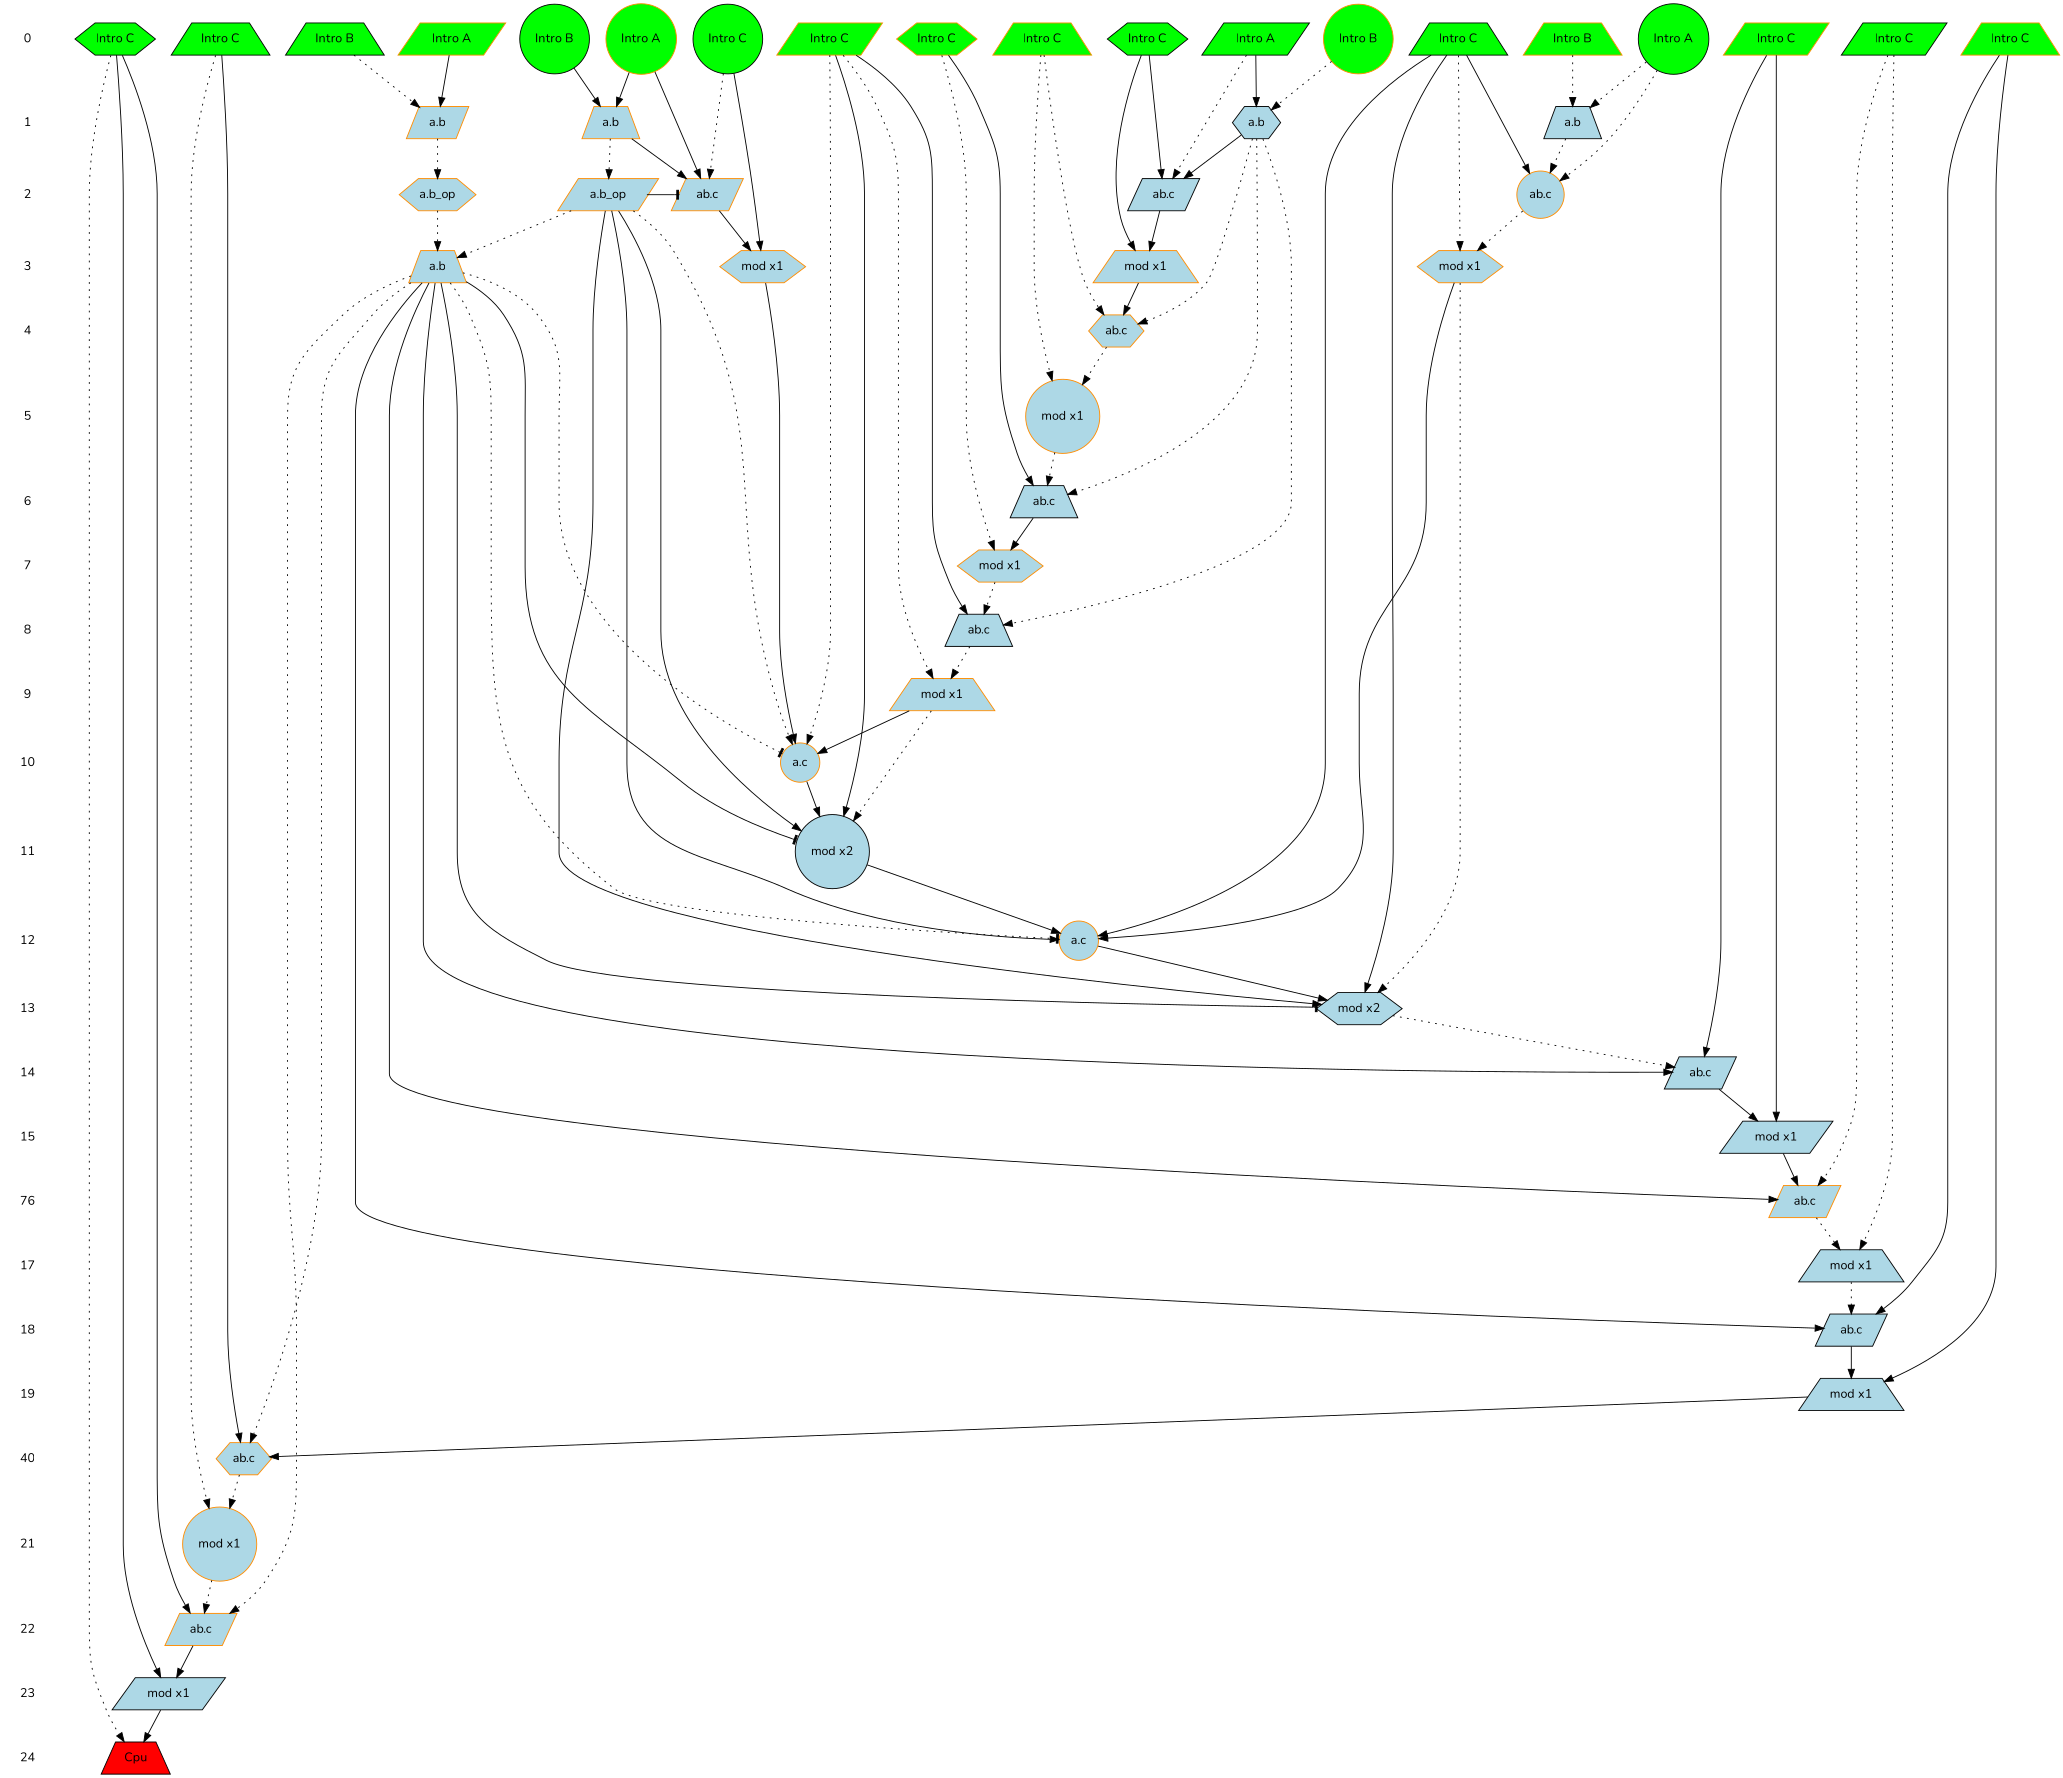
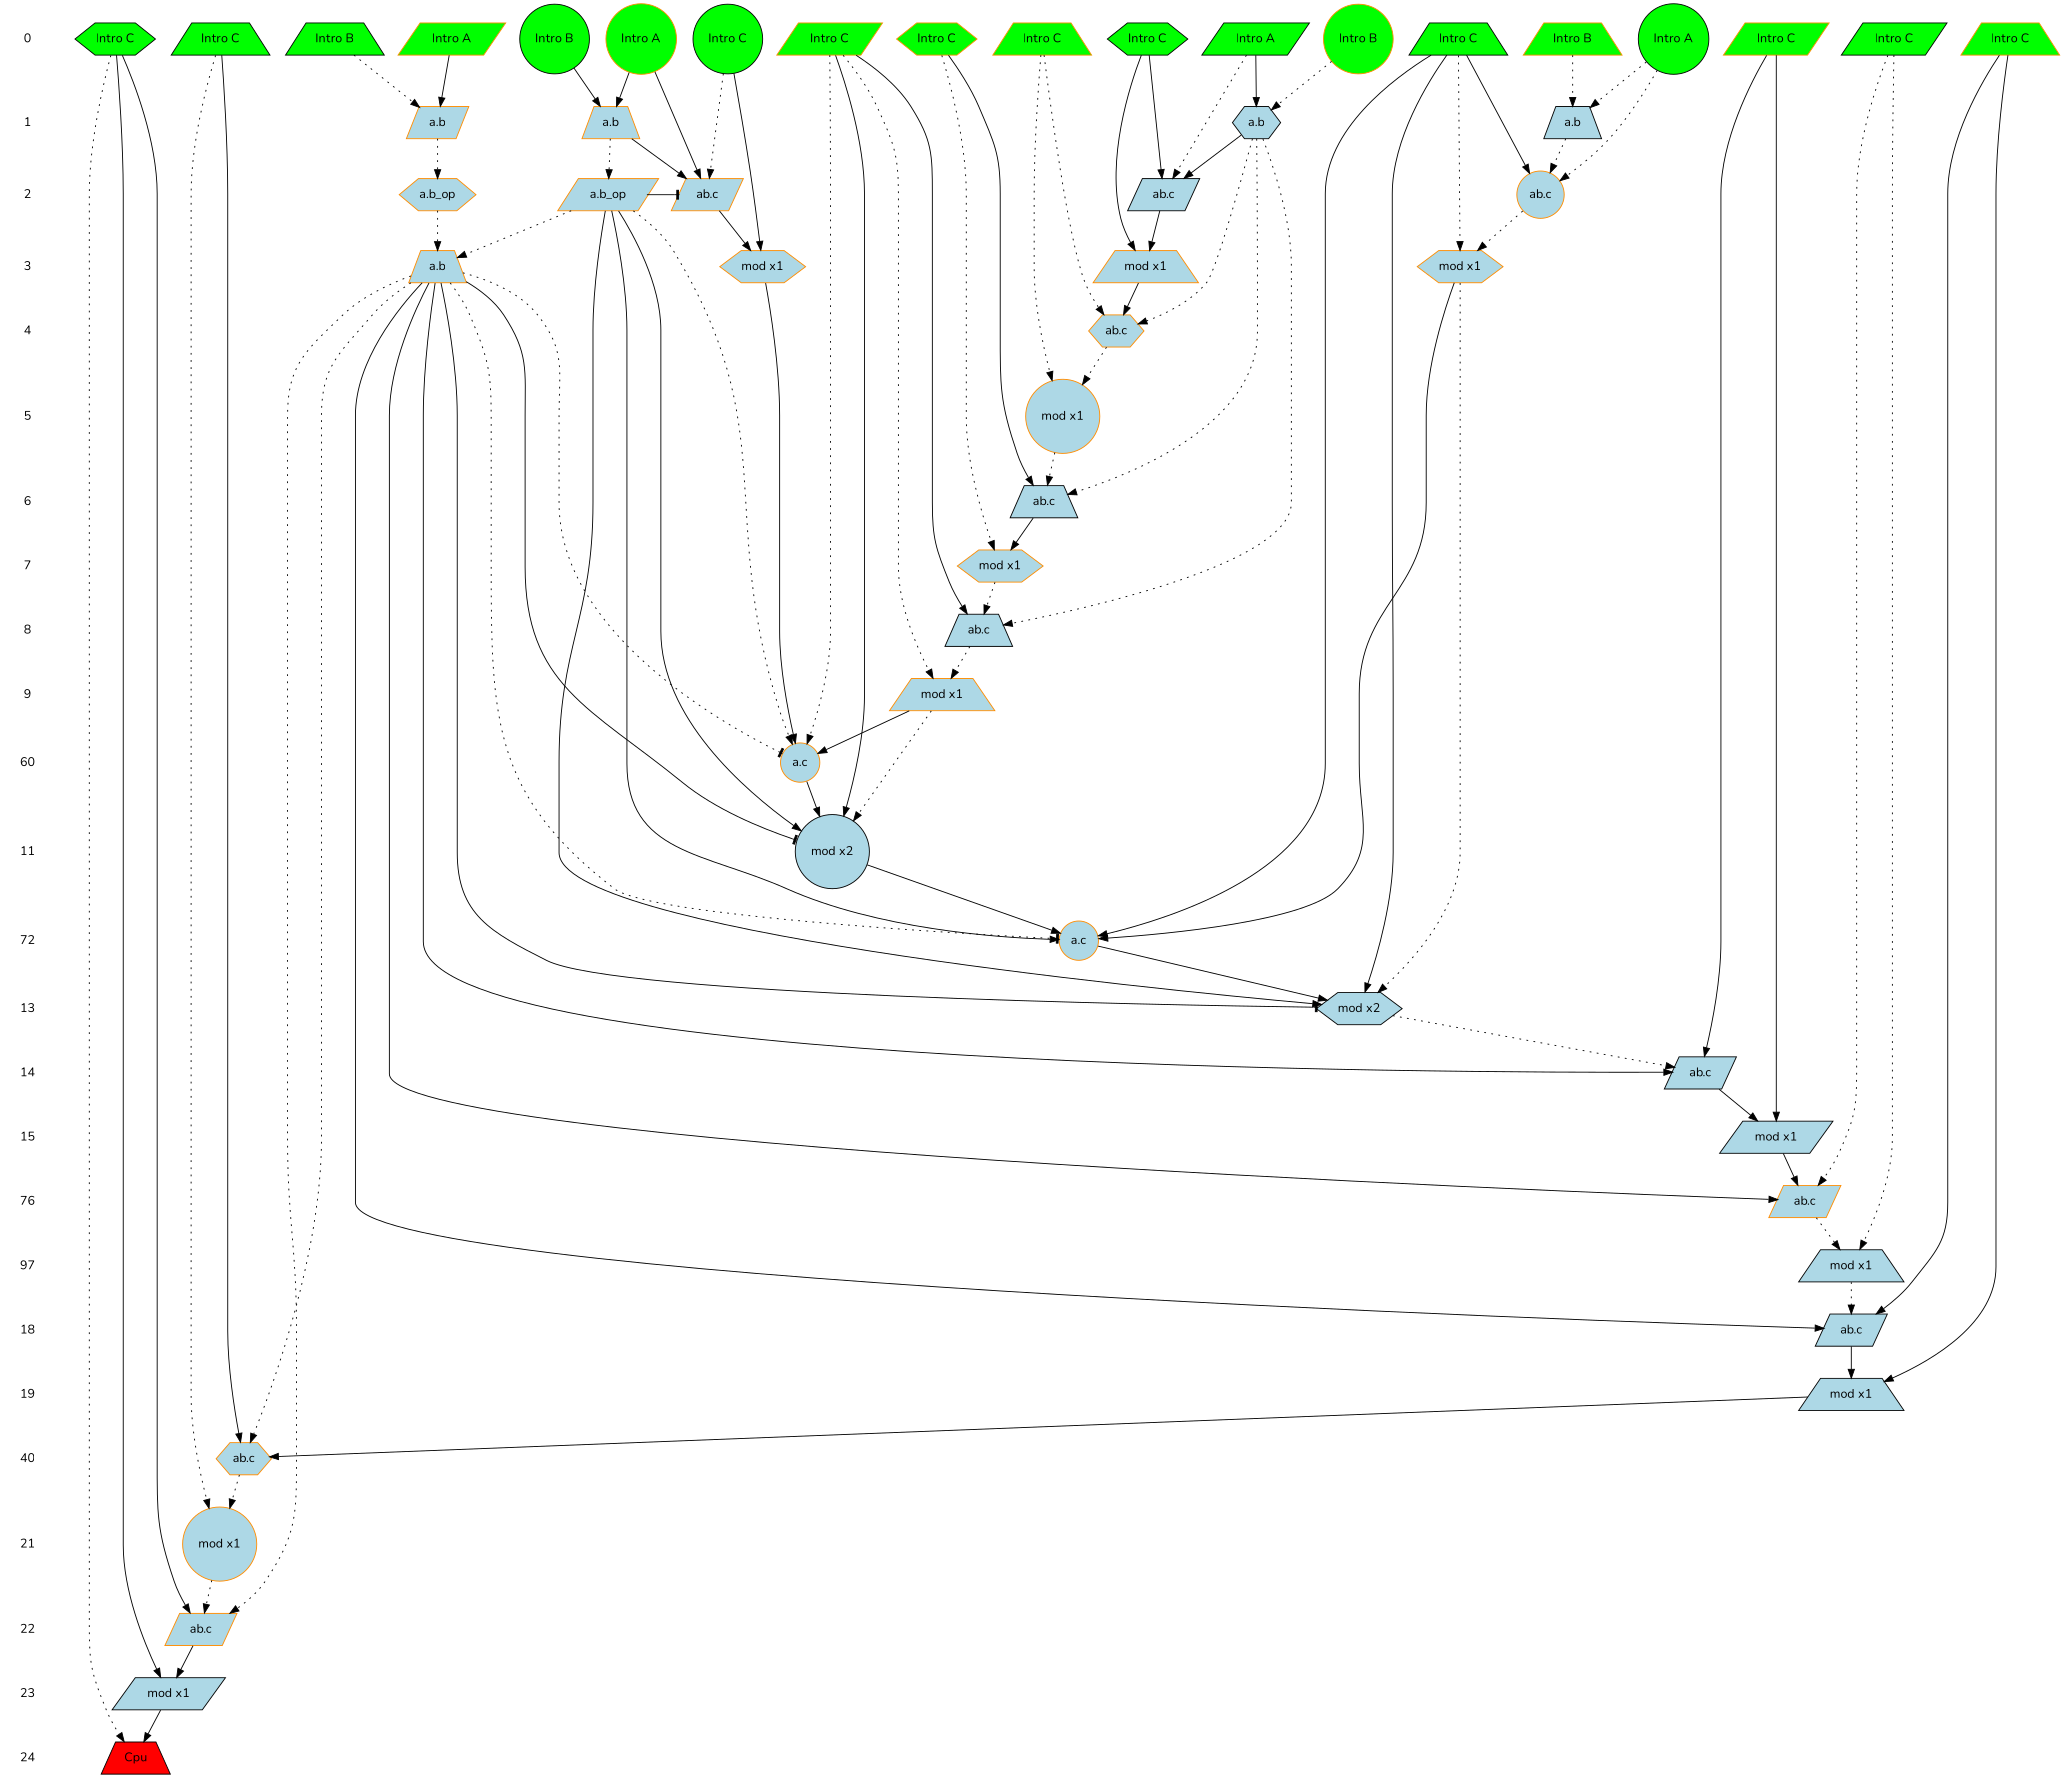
  digraph {
    fontname=Nunito
    ranksep=.5
    node [color=darkorange fontname=Nunito shape=plaintext fillcolor=lightblue style=filled]
    edge [fontname=Nunito style=solid]
    0 [fillcolor="" style=""]
    n2 [color=black fillcolor=green label="Intro B" shape=trapezium]
    n3 [color=black fillcolor=green label="Intro B" shape=circle]
    n4 [color=black fillcolor=green label="Intro A" shape=parallelogram]
    n5 [fillcolor=green label="Intro A" shape=parallelogram]
    n6 [fillcolor=green label="Intro B" shape=circle]
    n7 [fillcolor=green label="Intro A" shape=circle]
    n8 [fillcolor=green label="Intro B" shape=trapezium]
    n9 [color=black fillcolor=green label="Intro A" shape=circle]
    n10 [fillcolor=green label="Intro C" shape=trapezium]
    n11 [color=black fillcolor=green label="Intro C" shape=trapezium]
    n12 [color=black fillcolor=green label="Intro C" shape=circle]
    n13 [color=black fillcolor=green label="Intro C" shape=hexagon]
    n14 [fillcolor=green label="Intro C" shape=parallelogram]
    n15 [fillcolor=green label="Intro C" shape=hexagon]
    n16 [color=black fillcolor=green label="Intro C" shape=trapezium]
    n17 [fillcolor=green label="Intro C" shape=parallelogram]
    n18 [color=black fillcolor=green label="Intro C" shape=parallelogram]
    n19 [fillcolor=green label="Intro C" shape=trapezium]
    n20 [color=black fillcolor=green label="Intro C" shape=hexagon]
    1 [fillcolor="" style=""]
    n22 [label="a.b" shape=trapezium]
    n23 [color=black label="a.b" shape=hexagon]
    n24 [color=black label="a.b" shape=trapezium]
    n25 [label="a.b" shape=parallelogram]
    2 [fillcolor="" style=""]
    n27 [color=black label="ab.c" shape=parallelogram]
    n28 [label="ab.c" shape=circle]
    n29 [label="ab.c" shape=parallelogram]
    n30 [label="a.b_op" shape=parallelogram]
    n31 [label="a.b_op" shape=hexagon]
    3 [fillcolor="" style=""]
    n33 [label="mod x1" shape=trapezium]
    n34 [label="mod x1" shape=hexagon]
    n35 [label="mod x1" shape=hexagon]
    n36 [label="a.b" shape=trapezium]
    4 [color=black fillcolor="" style=""]
    n38 [label="ab.c" shape=hexagon]
    5 [fillcolor="" style=""]
    n40 [label="mod x1" shape=circle]
    6 [color=black fillcolor="" style=""]
    n42 [color=black label="ab.c" shape=trapezium]
    7 [fillcolor="" style=""]
    n44 [label="mod x1" shape=hexagon]
    8 [color=black fillcolor="" style=""]
    n46 [color=black label="ab.c" shape=trapezium]
    9 [color=black fillcolor="" style=""]
    n48 [label="mod x1" shape=trapezium]
-   10 [color=black fillcolor="" style=""]
+   10 [color=black label=60 fillcolor="" style=""]
    n50 [label="a.c" shape=circle]
    11 [fillcolor="" style=""]
    n52 [color=black label="mod x2" shape=circle]
-   12 [color=black fillcolor="" style=""]
+   12 [color=black label=72 fillcolor="" style=""]
    n54 [label="a.c" shape=circle]
    13 [fillcolor="" style=""]
    n56 [color=black label="mod x2" shape=hexagon]
    14 [color=black fillcolor="" style=""]
    n58 [color=black label="ab.c" shape=parallelogram]
    15 [color=black fillcolor="" style=""]
    n60 [color=black label="mod x1" shape=parallelogram]
    n61 [color=black label=76 fillcolor="" style=""]
    n62 [label="ab.c" shape=parallelogram]
-   17 [fillcolor="" style=""]
+   17 [label=97 fillcolor="" style=""]
    n64 [color=black label="mod x1" shape=trapezium]
    18 [color=black fillcolor="" style=""]
    n66 [color=black label="ab.c" shape=parallelogram]
    19 [fillcolor="" style=""]
    n68 [color=black label="mod x1" shape=trapezium]
    n69 [label=40 fillcolor="" style=""]
    n70 [label="ab.c" shape=hexagon]
    21 [color=black fillcolor="" style=""]
    n72 [label="mod x1" shape=circle]
    22 [color=black fillcolor="" style=""]
    n74 [label="ab.c" shape=parallelogram]
    23 [color=black fillcolor="" style=""]
    n76 [color=black label="mod x1" shape=parallelogram]
    24 [color=black fillcolor="" style=""]
    n78 [color=black fillcolor=red label=Cpu shape=trapezium]
    subgraph sub_1 {
      rank=same
      0
      n2
      n3
      n4
      n5
      n6
      n7
      n8
      n9
      n10
      n11
      n12
      n13
      n14
      n15
      n16
      n17
      n18
      n19
      n20
    }
    subgraph sub_2 {
      rank=same
      1
      n22
      n23
      n24
      n25
    }
    subgraph sub_3 {
      rank=same
      2
      n27
      n28
      n29
      n30
      n31
    }
    subgraph sub_4 {
      rank=same
      3
      n33
      n34
      n35
      n36
    }
    subgraph sub_5 {
      rank=same
      4
      n38
    }
    subgraph sub_6 {
      rank=same
      5
      n40
    }
    subgraph sub_7 {
      rank=same
      6
      n42
    }
    subgraph sub_8 {
      rank=same
      7
      n44
    }
    subgraph sub_9 {
      rank=same
      8
      n46
    }
    subgraph sub_10 {
      rank=same
      9
      n48
    }
    subgraph sub_11 {
      rank=same
      10
      n50
    }
    subgraph sub_12 {
      rank=same
      11
      n52
    }
    subgraph sub_13 {
      rank=same
      12
      n54
    }
    subgraph sub_14 {
      rank=same
      13
      n56
    }
    subgraph sub_15 {
      rank=same
      14
      n58
    }
    subgraph sub_16 {
      rank=same
      15
      n60
    }
    subgraph sub_17 {
      rank=same
      n61
      n62
    }
    subgraph sub_18 {
      rank=same
      17
      n64
    }
    subgraph sub_19 {
      rank=same
      18
      n66
    }
    subgraph sub_20 {
      rank=same
      19
      n68
    }
    subgraph sub_21 {
      rank=same
      n69
      n70
    }
    subgraph sub_22 {
      rank=same
      21
      n72
    }
    subgraph sub_23 {
      rank=same
      22
      n74
    }
    subgraph sub_24 {
      rank=same
      23
      n76
    }
    subgraph sub_25 {
      rank=same
      24
      n78
    }
    0 -> 1 [style=invis]
    n2 -> n25 [style=dotted]
    n3 -> n22
    n4 -> n23
    n4 -> n27 [style=dotted]
    n5 -> n25
    n6 -> n23 [style=dotted]
    n7 -> n22
    n7 -> n29
    n8 -> n24 [style=dotted]
    n9 -> n24 [style=dotted]
    n9 -> n28 [style=dotted]
    n10 -> n66
    n10 -> n68
    n11 -> n28
    n11 -> n34 [style=dotted]
    n11 -> n54
    n11 -> n56
    n12 -> n29 [style=dotted]
    n12 -> n35
    n13 -> n27
    n13 -> n33
    n14 -> n58
    n14 -> n60
    n15 -> n42
    n15 -> n44 [style=dotted]
    n16 -> n70
    n16 -> n72 [style=dotted]
    n17 -> n46
    n17 -> n48 [style=dotted]
    n17 -> n50 [style=dotted]
    n17 -> n52
    n18 -> n62 [style=dotted]
    n18 -> n64 [style=dotted]
    n19 -> n38 [style=dotted]
    n19 -> n40 [style=dotted]
    n20 -> n74
    n20 -> n76
    n20 -> n78 [style=dotted]
    1 -> 2 [style=invis]
    n22 -> n29
    n22 -> n30 [style=dotted]
    n23 -> n27
    n23 -> n38 [style=dotted]
    n23 -> n42 [style=dotted]
    n23 -> n46 [style=dotted]
    n24 -> n28 [style=dotted]
    n25 -> n31 [style=dotted]
    2 -> 3 [style=invis]
    n27 -> n33
    n28 -> n34 [style=dotted]
    n29 -> n35
    n30 -> n29 [arrowhead=tee]
    n30 -> n36 [style=dotted]
    n30 -> n50 [style=dotted]
    n30 -> n52
    n30 -> n54
    n30 -> n56
    n31 -> n36 [style=dotted]
    3 -> 4 [style=invis]
    n33 -> n38
    n34 -> n54
    n34 -> n56 [style=dotted]
    n35 -> n50
    n36 -> n50 [arrowhead=tee style=dotted]
    n36 -> n52 [arrowhead=tee]
    n36 -> n54 [arrowhead=tee style=dotted]
    n36 -> n56 [arrowhead=tee]
    n36 -> n58
    n36 -> n62
    n36 -> n66
    n36 -> n70 [style=dotted]
    n36 -> n74 [style=dotted]
    4 -> 5 [style=invis]
    n38 -> n40 [style=dotted]
    5 -> 6 [style=invis]
    n40 -> n42 [style=dotted]
    6 -> 7 [style=invis]
    n42 -> n44
    7 -> 8 [style=invis]
    n44 -> n46 [style=dotted]
    8 -> 9 [style=invis]
    n46 -> n48 [style=dotted]
    9 -> 10 [style=invis]
    n48 -> n50
    n48 -> n52 [style=dotted]
    10 -> 11 [style=invis]
    n50 -> n52
    11 -> 12 [style=invis]
    n52 -> n54
    12 -> 13 [style=invis]
    n54 -> n56
    13 -> 14 [style=invis]
    n56 -> n58 [style=dotted]
    14 -> 15 [style=invis]
    n58 -> n60
    15 -> n61 [style=invis]
    n60 -> n62
    n61 -> 17 [style=invis]
    n62 -> n64 [style=dotted]
    17 -> 18 [style=invis]
    n64 -> n66 [style=dotted]
    18 -> 19 [style=invis]
    n66 -> n68
    19 -> n69 [style=invis]
    n68 -> n70
    n69 -> 21 [style=invis]
    n70 -> n72 [style=dotted]
    21 -> 22 [style=invis]
    n72 -> n74 [style=dotted]
    22 -> 23 [style=invis]
    n74 -> n76
    23 -> 24 [style=invis]
    n76 -> n78
  }
